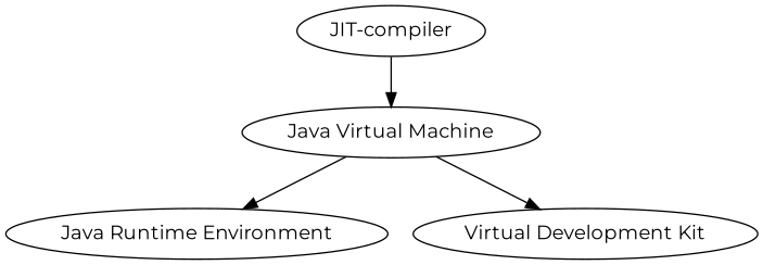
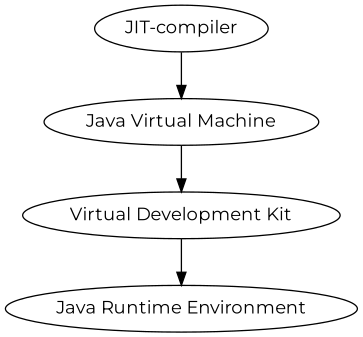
  digraph {
    fontname=Montserrat
    node [fontname=Montserrat]
    edge [fontname=Montserrat]
    "JIT-compiler"
    "Java Virtual Machine"
    "Java Runtime Environment"
    n4 [label="Virtual Development Kit"]
    "JIT-compiler" -> "Java Virtual Machine"
-   "Java Virtual Machine" -> "Java Runtime Environment"
+   n4 -> "Java Runtime Environment"
    "Java Virtual Machine" -> n4
  }
